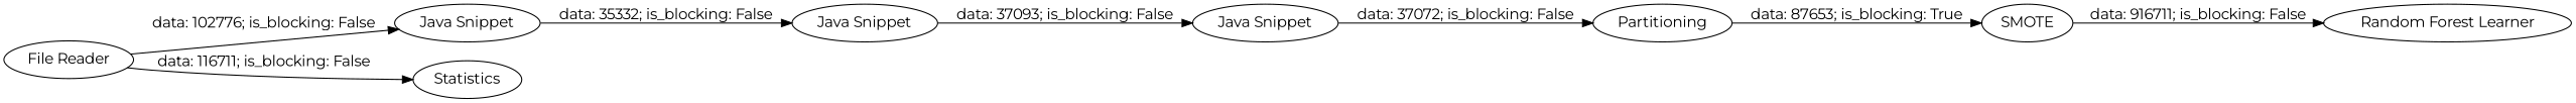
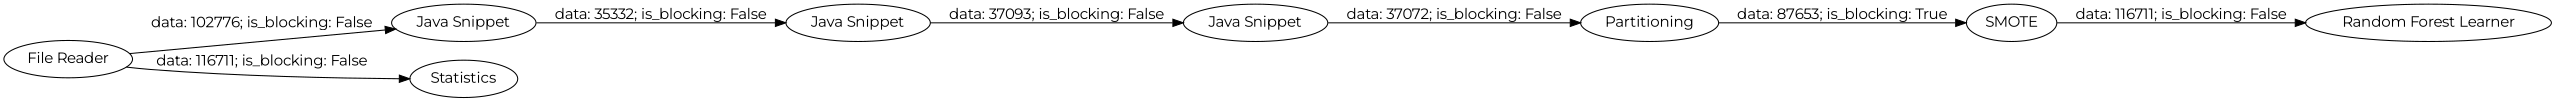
  digraph {
    fontname=Montserrat
    rankdir=LR
    node [fontname=Montserrat]
    edge [fontname=Montserrat]
    n1 [label="File Reader"]
    n2 [label="Java Snippet"]
    n3 [label=Statistics]
    n4 [label="Java Snippet"]
    n5 [label=SMOTE]
    n6 [label="Random Forest Learner"]
    n7 [label="Java Snippet"]
    n8 [label=Partitioning]
    n1 -> n2 [label="data: 102776; is_blocking: False"]
    n1 -> n3 [label="data: 116711; is_blocking: False"]
    n2 -> n4 [label="data: 35332; is_blocking: False"]
    n4 -> n7 [label="data: 37093; is_blocking: False"]
-   n5 -> n6 [label="data: 916711; is_blocking: False"]
+   n5 -> n6 [label="data: 116711; is_blocking: False"]
    n7 -> n8 [label="data: 37072; is_blocking: False"]
    n8 -> n5 [label="data: 87653; is_blocking: True"]
  }
